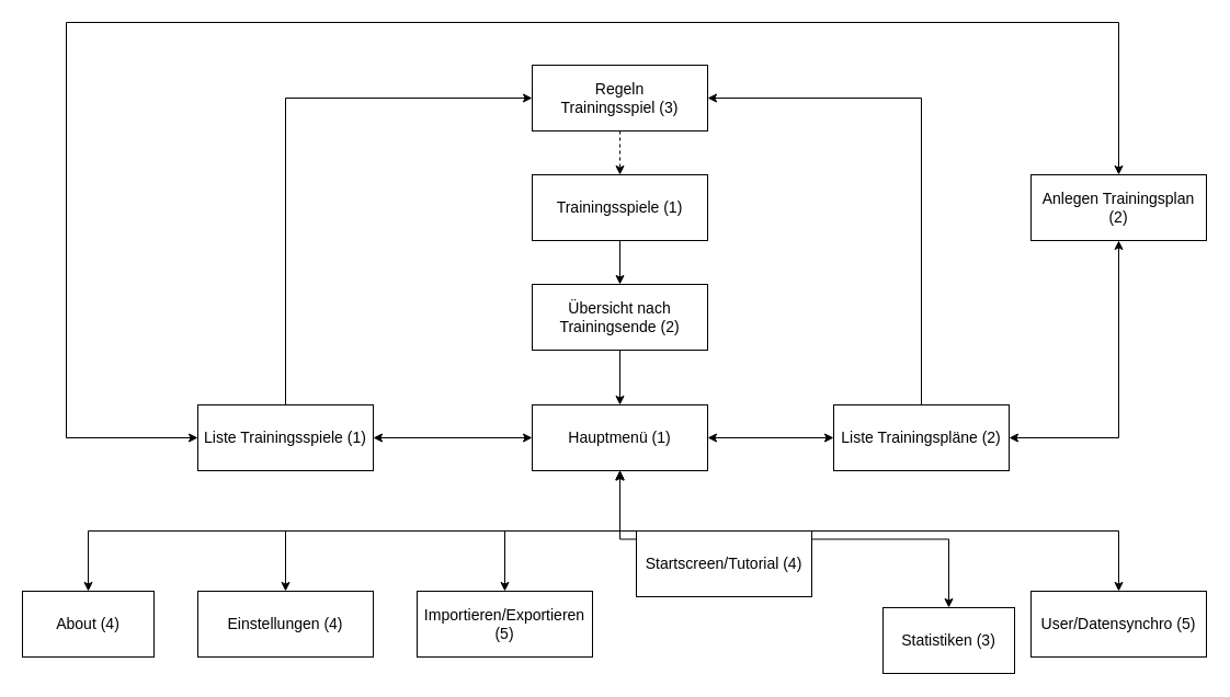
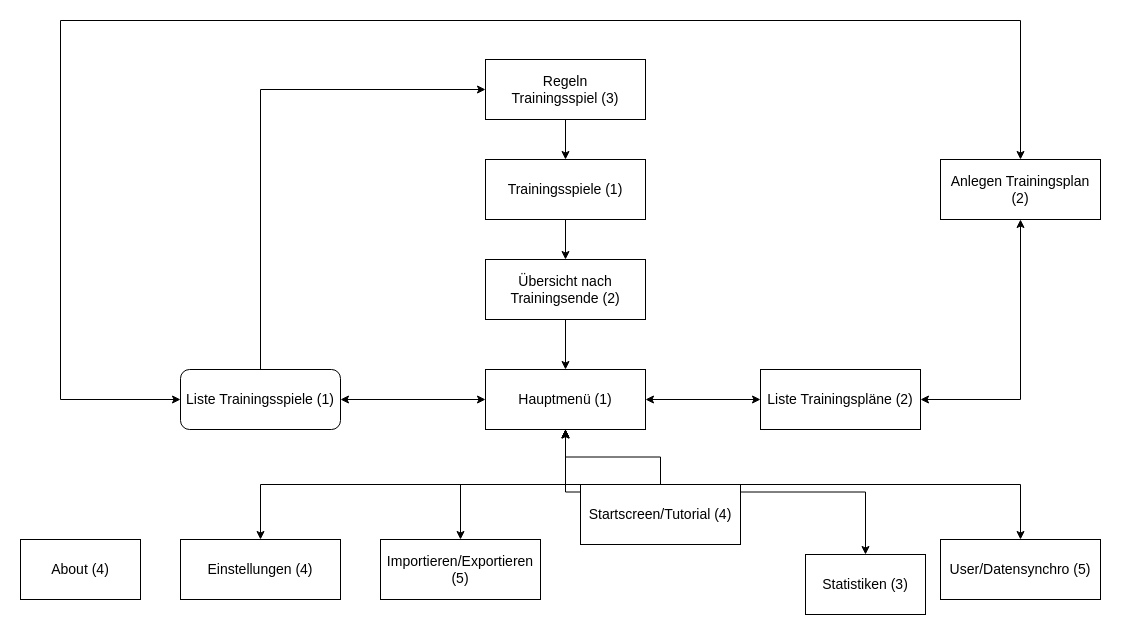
  <mxCell id="0" />
  <mxCell id="1" parent="0" />
  <mxCell id="2" style="edgeStyle=orthogonalEdgeStyle;rounded=0;orthogonalLoop=1;jettySize=auto;html=1;exitX=0.5;exitY=1;exitDx=0;exitDy=0;entryX=0.5;entryY=0;entryDx=0;entryDy=0;startArrow=none;startFill=0;endArrow=classic;endFill=1;fontSize=14;" edge="1" parent="1" source="3" target="14"><mxGeometry relative="1" as="geometry" /></mxCell>
  <mxCell id="3" value="Übersicht nach Trainingsende (2)" style="rounded=0;whiteSpace=wrap;html=1;fontSize=14;" vertex="1" parent="1"><mxGeometry x="485" y="259" width="160" height="60" as="geometry" /></mxCell>
  <mxCell id="4" style="edgeStyle=orthogonalEdgeStyle;rounded=0;orthogonalLoop=1;jettySize=auto;html=1;exitX=0.5;exitY=0;exitDx=0;exitDy=0;entryX=0.5;entryY=1;entryDx=0;entryDy=0;startArrow=classic;startFill=1;fontSize=14;" edge="1" parent="1" source="5" target="14"><mxGeometry relative="1" as="geometry" /></mxCell>
  <mxCell id="5" value="Statistiken (3)" style="rounded=0;whiteSpace=wrap;html=1;fontSize=14;" vertex="1" parent="1"><mxGeometry x="805" y="554" width="120" height="60" as="geometry" /></mxCell>
  <mxCell id="6" style="edgeStyle=orthogonalEdgeStyle;rounded=0;orthogonalLoop=1;jettySize=auto;html=1;exitX=0.5;exitY=0;exitDx=0;exitDy=0;entryX=0.5;entryY=1;entryDx=0;entryDy=0;startArrow=classic;startFill=1;endArrow=classic;endFill=1;fontSize=14;" edge="1" parent="1" source="7" target="14"><mxGeometry relative="1" as="geometry" /></mxCell>
  <mxCell id="7" value="User/Datensynchro (5)" style="rounded=0;whiteSpace=wrap;html=1;fontSize=14;" vertex="1" parent="1"><mxGeometry x="940" y="539" width="160" height="60" as="geometry" /></mxCell>
  <mxCell id="8" style="edgeStyle=orthogonalEdgeStyle;rounded=0;orthogonalLoop=1;jettySize=auto;html=1;exitX=0.5;exitY=0;exitDx=0;exitDy=0;entryX=0.5;entryY=1;entryDx=0;entryDy=0;startArrow=classic;startFill=1;fontSize=14;" edge="1" parent="1" source="9" target="14"><mxGeometry relative="1" as="geometry" /></mxCell>
  <mxCell id="9" value="Importieren/Exportieren (5)" style="rounded=0;whiteSpace=wrap;html=1;fontSize=14;" vertex="1" parent="1"><mxGeometry x="380" y="539" width="160" height="60" as="geometry" /></mxCell>
  <mxCell id="10" style="edgeStyle=orthogonalEdgeStyle;rounded=0;orthogonalLoop=1;jettySize=auto;html=1;exitX=0.5;exitY=1;exitDx=0;exitDy=0;entryX=0.5;entryY=0;entryDx=0;entryDy=0;startArrow=none;startFill=0;endArrow=classic;endFill=1;fontSize=14;" edge="1" parent="1" source="11" target="3"><mxGeometry relative="1" as="geometry" /></mxCell>
  <mxCell id="11" value="Trainingsspiele (1)" style="rounded=0;whiteSpace=wrap;html=1;fontSize=14;" vertex="1" parent="1"><mxGeometry x="485" y="159" width="160" height="60" as="geometry" /></mxCell>
  <mxCell id="12" style="edgeStyle=orthogonalEdgeStyle;rounded=0;orthogonalLoop=1;jettySize=auto;html=1;exitX=0;exitY=0.5;exitDx=0;exitDy=0;entryX=1;entryY=0.5;entryDx=0;entryDy=0;startArrow=classic;startFill=1;endArrow=classic;endFill=1;fontSize=14;" edge="1" parent="1" source="14" target="16"><mxGeometry relative="1" as="geometry" /></mxCell>
  <mxCell id="13" style="edgeStyle=orthogonalEdgeStyle;rounded=0;orthogonalLoop=1;jettySize=auto;html=1;exitX=1;exitY=0.5;exitDx=0;exitDy=0;entryX=0;entryY=0.5;entryDx=0;entryDy=0;startArrow=classic;startFill=1;endArrow=classic;endFill=1;fontSize=14;" edge="1" parent="1" source="14" target="25"><mxGeometry relative="1" as="geometry" /></mxCell>
  <mxCell id="14" value="Hauptmenü (1)" style="rounded=0;whiteSpace=wrap;html=1;fontSize=14;" vertex="1" parent="1"><mxGeometry x="485" y="369" width="160" height="60" as="geometry" /></mxCell>
  <mxCell id="15" style="edgeStyle=orthogonalEdgeStyle;rounded=0;orthogonalLoop=1;jettySize=auto;html=1;exitX=0.5;exitY=0;exitDx=0;exitDy=0;entryX=0;entryY=0.5;entryDx=0;entryDy=0;startArrow=none;startFill=0;endArrow=classic;endFill=1;fontSize=14;" edge="1" parent="1" source="16" target="29"><mxGeometry relative="1" as="geometry" /></mxCell>
- <mxCell id="16" value="Liste Trainingsspiele (1)" style="rounded=0;whiteSpace=wrap;html=1;fontSize=14;" vertex="1" parent="1"><mxGeometry x="180" y="369" width="160" height="60" as="geometry" /></mxCell>
+ <mxCell id="16" value="Liste Trainingsspiele (1)" style="whiteSpace=wrap;html=1;fontSize=14;rounded=1;" vertex="1" parent="1"><mxGeometry x="180" y="369" width="160" height="60" as="geometry" /></mxCell>
+ <mxCell id="17" style="edgeStyle=orthogonalEdgeStyle;rounded=0;orthogonalLoop=1;jettySize=auto;html=1;exitX=0.5;exitY=0;exitDx=0;exitDy=0;startArrow=none;startFill=0;fontSize=14;endArrow=classic;endFill=1;entryX=0.5;entryY=1;entryDx=0;entryDy=0;" edge="1" parent="1" source="18" target="14"><mxGeometry relative="1" as="geometry"><mxPoint x="560" y="429" as="targetPoint" /></mxGeometry></mxCell>
  <mxCell id="18" value="Startscreen/Tutorial (4)" style="rounded=0;whiteSpace=wrap;html=1;fontSize=14;" vertex="1" parent="1"><mxGeometry x="580" y="484" width="160" height="60" as="geometry" /></mxCell>
- <mxCell id="19" style="edgeStyle=orthogonalEdgeStyle;rounded=0;orthogonalLoop=1;jettySize=auto;html=1;exitX=0.5;exitY=0;exitDx=0;exitDy=0;entryX=0.5;entryY=1;entryDx=0;entryDy=0;startArrow=classic;startFill=1;fontSize=14;" edge="1" parent="1" source="20" target="14"><mxGeometry relative="1" as="geometry"><Array as="points"><mxPoint x="80" y="484" /><mxPoint x="565" y="484" /></Array></mxGeometry></mxCell>
  <mxCell id="20" value="About (4)" style="rounded=0;whiteSpace=wrap;html=1;fontSize=14;" vertex="1" parent="1"><mxGeometry x="20" y="539" width="120" height="60" as="geometry" /></mxCell>
  <mxCell id="21" style="edgeStyle=orthogonalEdgeStyle;rounded=0;orthogonalLoop=1;jettySize=auto;html=1;exitX=0.5;exitY=0;exitDx=0;exitDy=0;startArrow=classic;startFill=1;fontSize=14;entryX=0.5;entryY=1.011;entryDx=0;entryDy=0;entryPerimeter=0;" edge="1" parent="1" source="22" target="14"><mxGeometry relative="1" as="geometry"><mxPoint x="560" y="429" as="targetPoint" /></mxGeometry></mxCell>
  <mxCell id="22" value="Einstellungen (4)" style="rounded=0;whiteSpace=wrap;html=1;fontSize=14;" vertex="1" parent="1"><mxGeometry x="180" y="539" width="160" height="60" as="geometry" /></mxCell>
  <mxCell id="23" value="" style="edgeStyle=orthogonalEdgeStyle;rounded=0;orthogonalLoop=1;jettySize=auto;html=1;fontSize=14;startArrow=classic;startFill=1;" edge="1" parent="1" source="25" target="27"><mxGeometry relative="1" as="geometry" /></mxCell>
- <mxCell id="24" style="edgeStyle=orthogonalEdgeStyle;rounded=0;orthogonalLoop=1;jettySize=auto;html=1;exitX=0.5;exitY=0;exitDx=0;exitDy=0;entryX=1;entryY=0.5;entryDx=0;entryDy=0;startArrow=none;startFill=0;endArrow=classic;endFill=1;fontSize=14;" edge="1" parent="1" source="25" target="29"><mxGeometry relative="1" as="geometry" /></mxCell>
  <mxCell id="25" value="Liste Trainingspläne (2)" style="rounded=0;whiteSpace=wrap;html=1;fontSize=14;" vertex="1" parent="1"><mxGeometry x="760" y="369" width="160" height="60" as="geometry" /></mxCell>
  <mxCell id="26" style="edgeStyle=orthogonalEdgeStyle;rounded=0;orthogonalLoop=1;jettySize=auto;html=1;exitX=0.5;exitY=0;exitDx=0;exitDy=0;entryX=0;entryY=0.5;entryDx=0;entryDy=0;startArrow=classic;startFill=1;endArrow=classic;endFill=1;fontSize=14;" edge="1" parent="1" source="27" target="16"><mxGeometry relative="1" as="geometry"><Array as="points"><mxPoint x="1020" y="20" /><mxPoint x="60" y="20" /><mxPoint x="60" y="399" /></Array></mxGeometry></mxCell>
  <mxCell id="27" value="Anlegen Trainingsplan (2)" style="rounded=0;whiteSpace=wrap;html=1;fontSize=14;" vertex="1" parent="1"><mxGeometry x="940" y="159" width="160" height="60" as="geometry" /></mxCell>
- <mxCell id="28" style="edgeStyle=orthogonalEdgeStyle;rounded=0;orthogonalLoop=1;jettySize=auto;html=1;exitX=0.5;exitY=1;exitDx=0;exitDy=0;entryX=0.5;entryY=0;entryDx=0;entryDy=0;startArrow=none;startFill=0;endArrow=classic;endFill=1;fontSize=14;dashed=1;" edge="1" parent="1" source="29" target="11"><mxGeometry relative="1" as="geometry" /></mxCell>
+ <mxCell id="28" style="edgeStyle=orthogonalEdgeStyle;rounded=0;orthogonalLoop=1;jettySize=auto;html=1;exitX=0.5;exitY=1;exitDx=0;exitDy=0;entryX=0.5;entryY=0;entryDx=0;entryDy=0;startArrow=none;startFill=0;endArrow=classic;endFill=1;fontSize=14;" edge="1" parent="1" source="29" target="11"><mxGeometry relative="1" as="geometry" /></mxCell>
  <mxCell id="29" value="Regeln &lt;br&gt;Trainingsspiel (3)" style="rounded=0;whiteSpace=wrap;html=1;fontSize=14;" vertex="1" parent="1"><mxGeometry x="485" y="59" width="160" height="60" as="geometry" /></mxCell>
